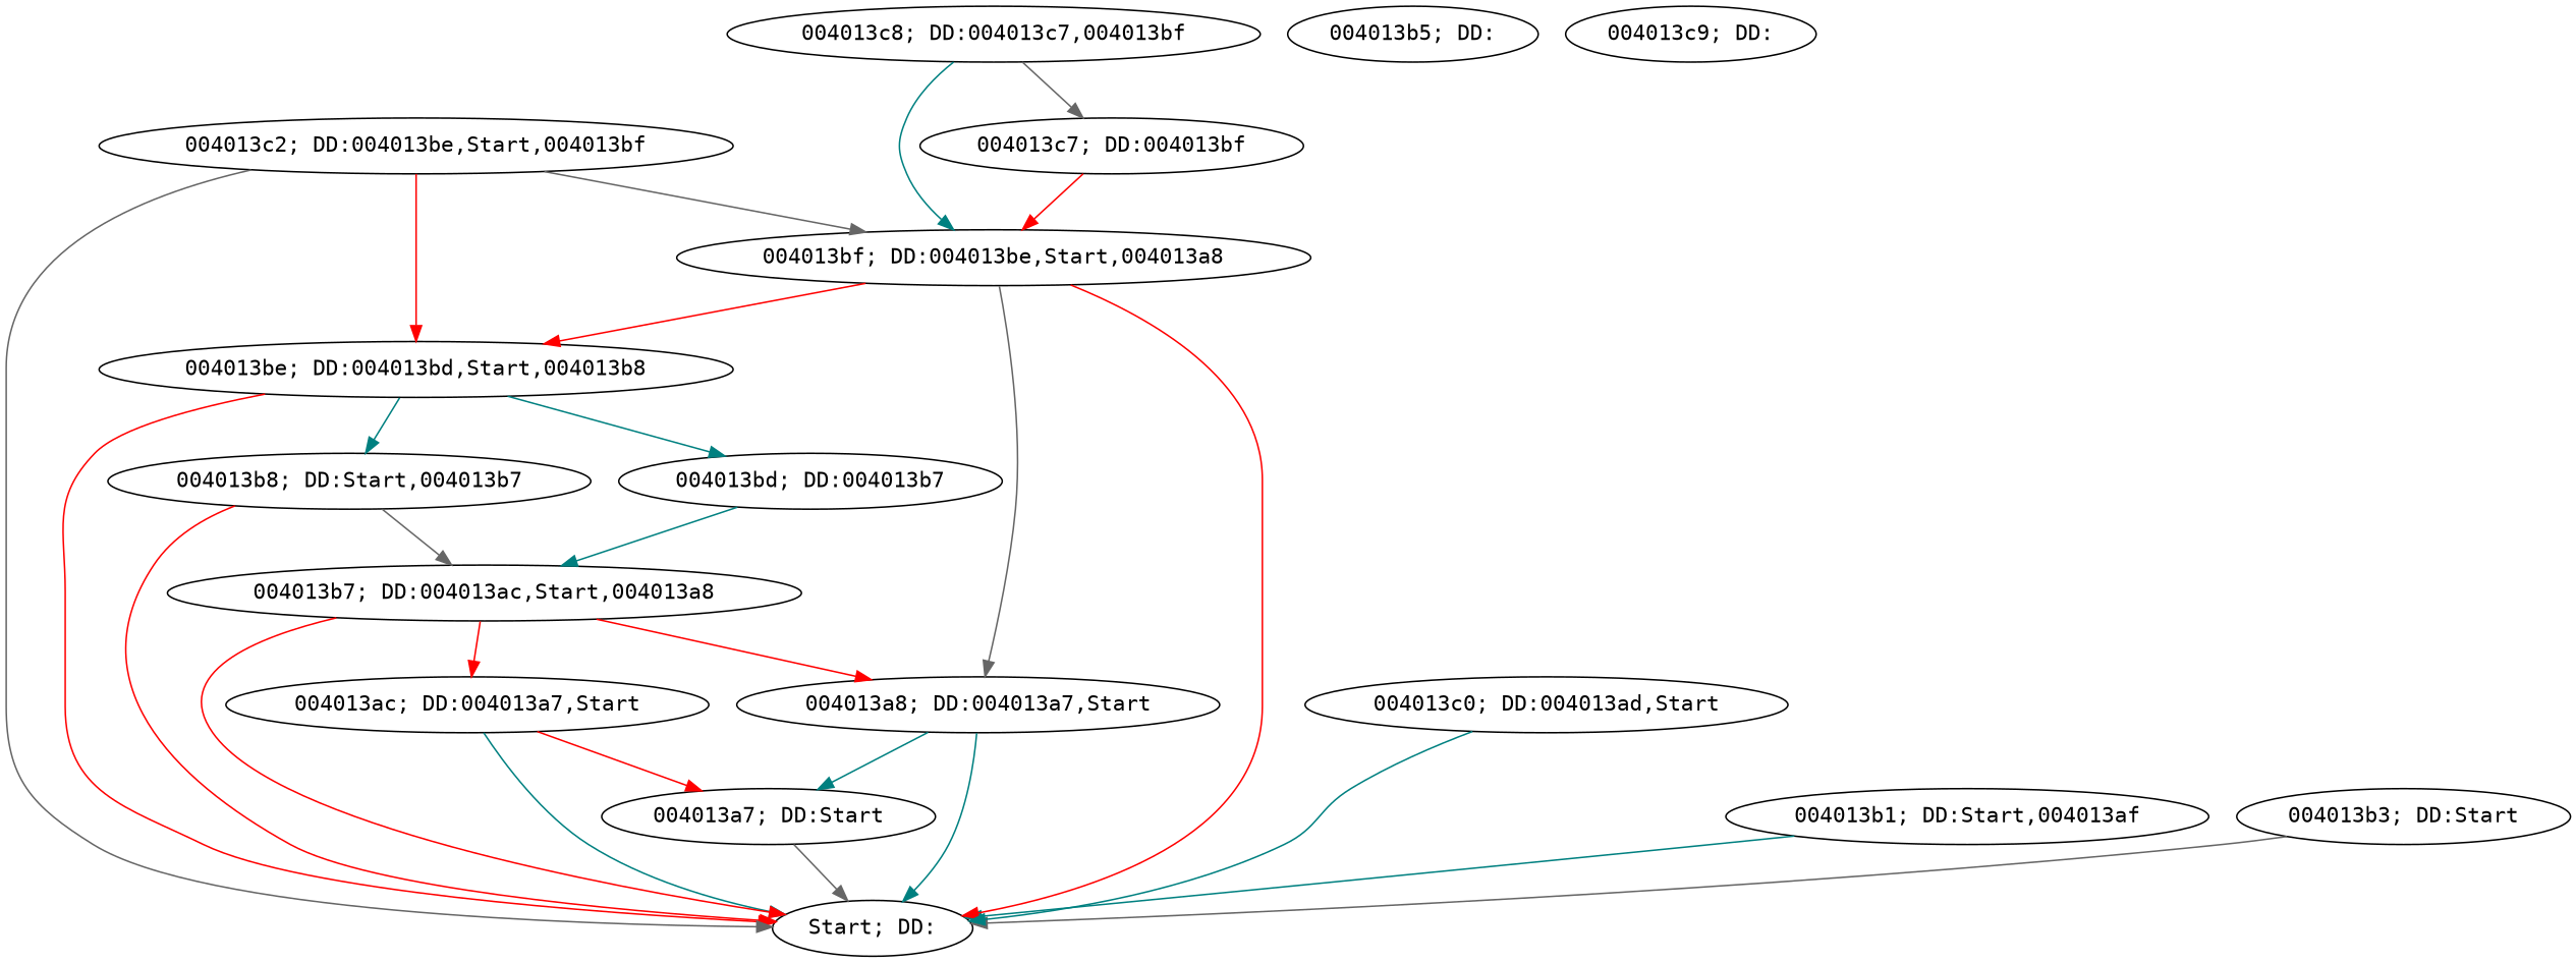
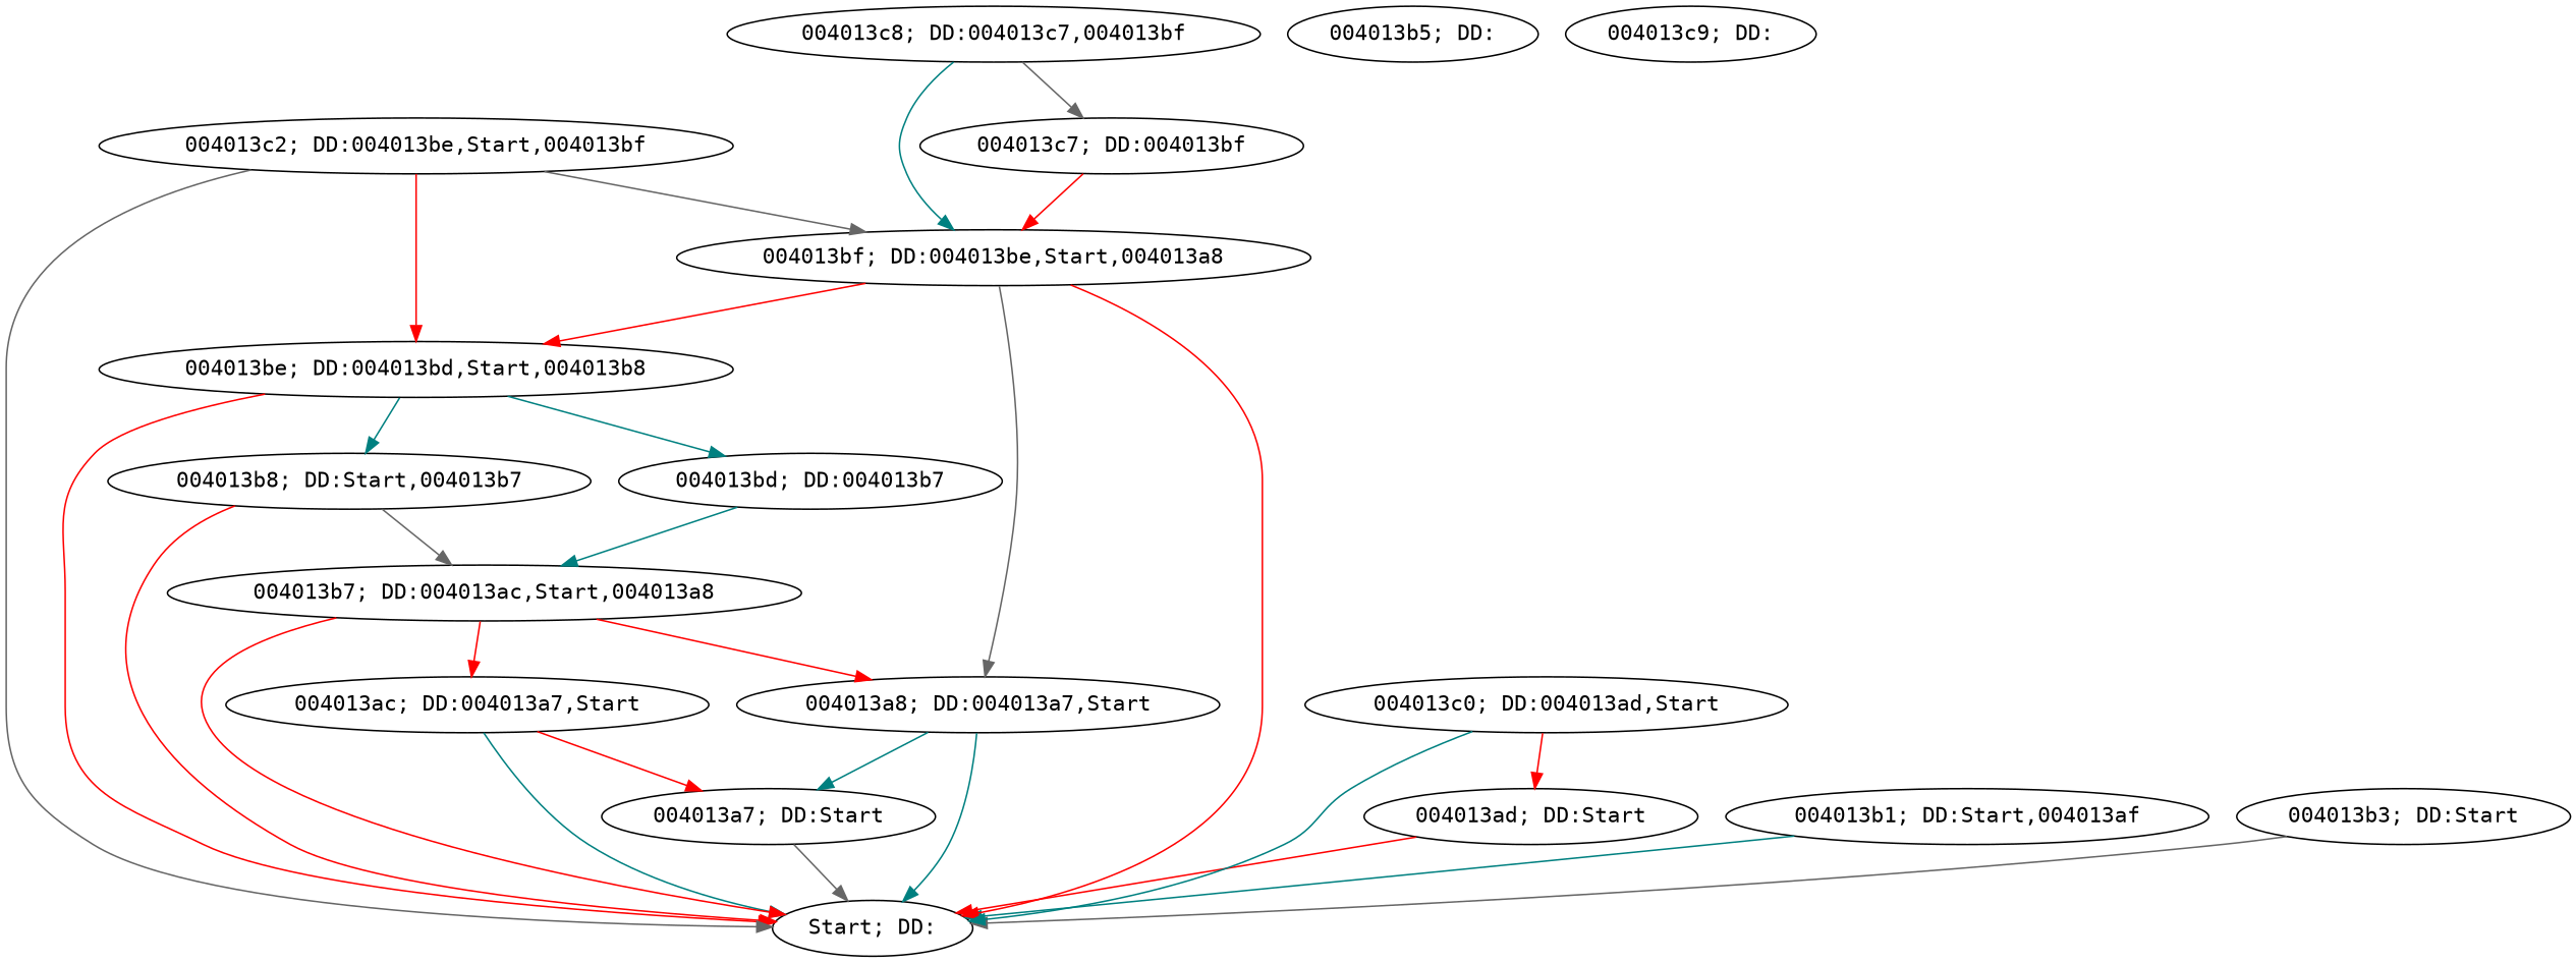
  digraph {
    fontname="DejaVu Sans Mono"
    node [fontname="DejaVu Sans Mono"]
    edge [color=red fontname="DejaVu Sans Mono"]
    n1 [label="Start; DD:"]
    n2 [label="004013a7; DD:Start"]
    n3 [label="004013a8; DD:004013a7,Start"]
    n4 [label="004013ac; DD:004013a7,Start"]
+   n5 [label="004013ad; DD:Start"]
    n6 [label="004013b1; DD:Start,004013af"]
    n7 [label="004013b3; DD:Start"]
    n8 [label="004013b5; DD:"]
    n9 [label="004013b7; DD:004013ac,Start,004013a8"]
    n10 [label="004013b8; DD:Start,004013b7"]
    n11 [label="004013bd; DD:004013b7"]
    n12 [label="004013be; DD:004013bd,Start,004013b8"]
    n13 [label="004013bf; DD:004013be,Start,004013a8"]
    n14 [label="004013c0; DD:004013ad,Start"]
    n15 [label="004013c2; DD:004013be,Start,004013bf"]
    n16 [label="004013c7; DD:004013bf"]
    n17 [label="004013c8; DD:004013c7,004013bf"]
    n18 [label="004013c9; DD:"]
    n2 -> n1 [color=gray40]
    n3 -> n1 [color=teal]
    n3 -> n2 [color=teal]
    n4 -> n1 [color=teal]
    n4 -> n2
+   n5 -> n1
    n6 -> n1 [color=teal]
    n7 -> n1 [color=gray40]
    n9 -> n1
    n9 -> n3
    n9 -> n4
    n10 -> n1
    n10 -> n9 [color=gray40]
    n11 -> n9 [color=teal]
    n12 -> n1
    n12 -> n10 [color=teal]
    n12 -> n11 [color=teal]
    n13 -> n1
    n13 -> n3 [color=gray40]
    n13 -> n12
    n14 -> n1 [color=teal]
+   n14 -> n5
    n15 -> n1 [color=gray40]
    n15 -> n12
    n15 -> n13 [color=gray40]
    n16 -> n13
    n17 -> n13 [color=teal]
    n17 -> n16 [color=gray40]
  }
